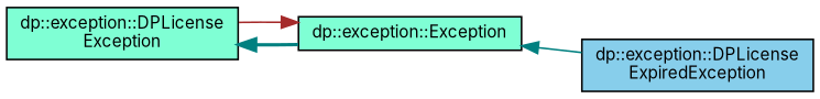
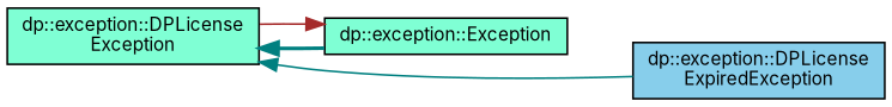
  digraph {
    fontname=Inter
    rankdir=LR
    node [color=black fillcolor=aquamarine fontname=Inter fontsize=10 shape=record style=filled]
    edge [color=teal dir=back fontname=Inter fontsize=10 labelfontname=Helvetica labelfontsize=10 style=solid]
    n1 [height=0.2 label="dp::exception::DPLicense\lException" width=0.4]
    n2 [height=0.2 label="dp::exception::Exception" width=0.4]
    n3 [fillcolor=skyblue height=0.2 label="dp::exception::DPLicense\lExpiredException" width=0.4]
    n1 -> n2 [style=bold]
-   n2 -> n3
+   n1 -> n3
    n2 -> n1 [color=brown]
  }
